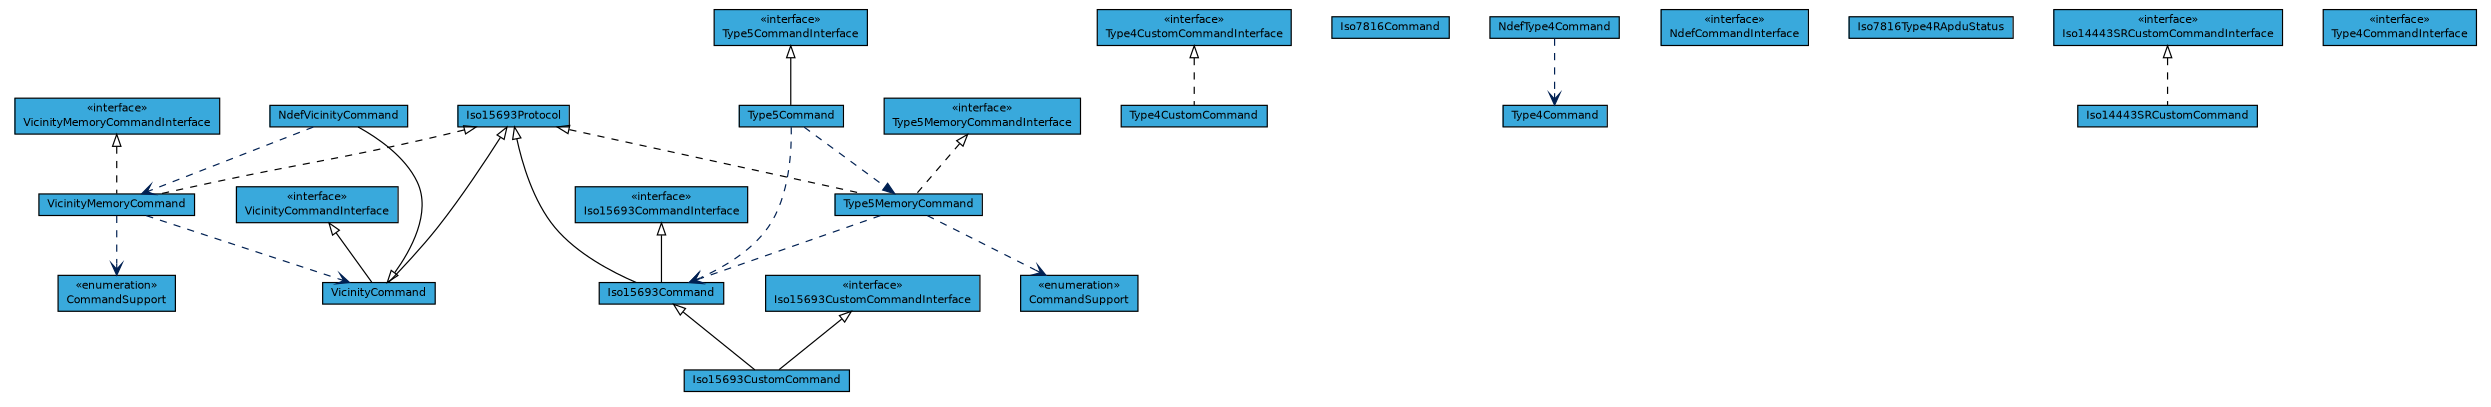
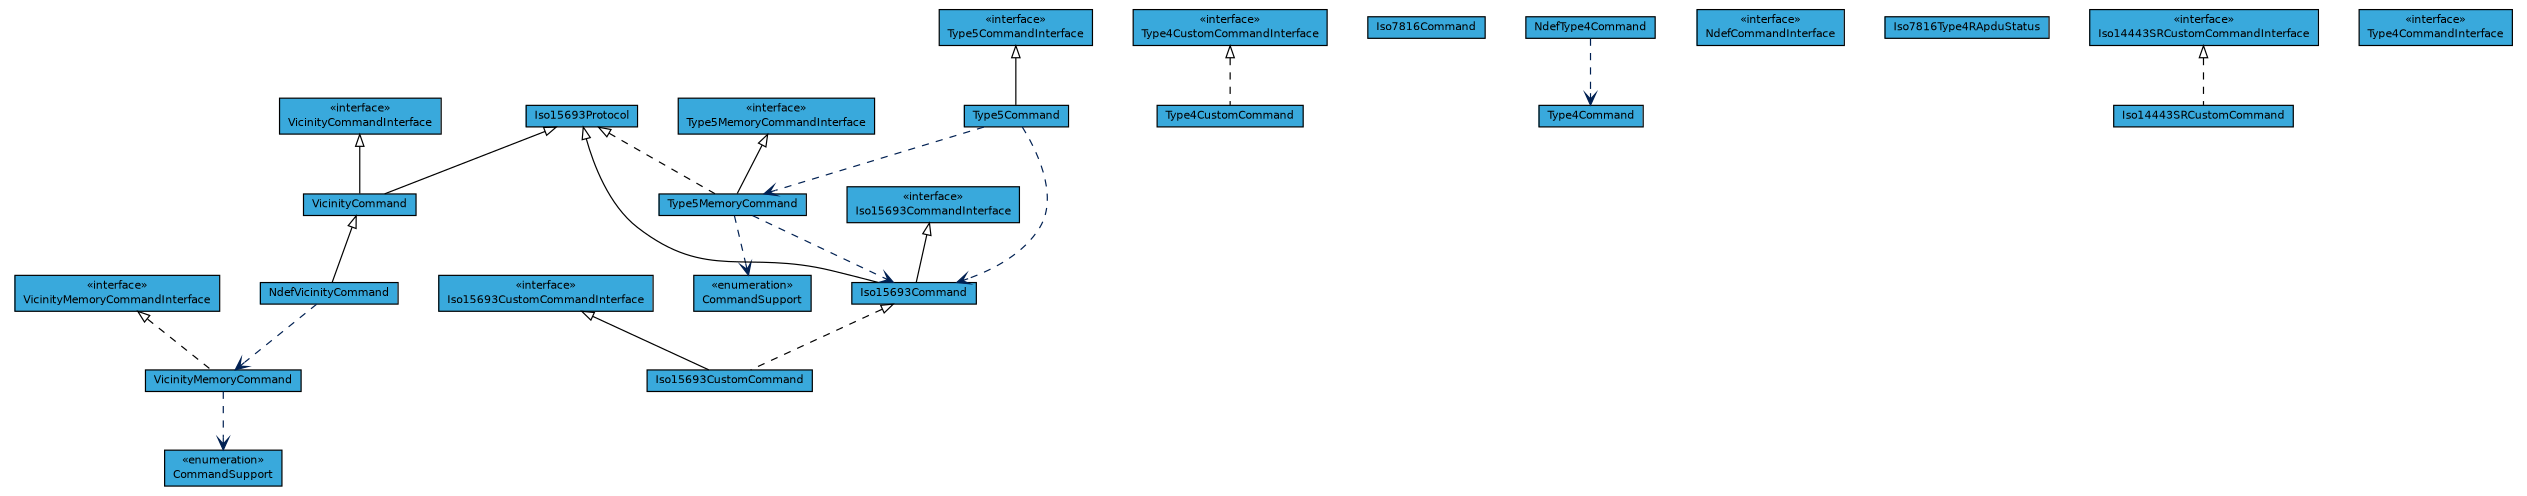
  digraph {
    nodesep=0.25
    ranksep=0.5
    node [fontcolor=black fontname=Helvetica fontsize=9.0 shape=plaintext]
    edge [fontname=Helvetica fontsize=10 headport=p labelfontname=Helvetica labelfontsize=10 style=dashed tailport=p arrowtail=empty dir=back]
    n1 [label=<<table title="com.st.st25sdk.command.NdefVicinityCommand" border="0" cellborder="1" cellspacing="0" cellpadding="2" port="p" bgcolor="#39a9dc" href="./NdefVicinityCommand.html"> 		<tr><td><table border="0" cellspacing="0" cellpadding="1"> <tr><td align="center" balign="center"> NdefVicinityCommand </td></tr> 		</table></td></tr> 		</table>>]
    n2 [label=<<table title="com.st.st25sdk.command.VicinityMemoryCommand" border="0" cellborder="1" cellspacing="0" cellpadding="2" port="p" bgcolor="#39a9dc" href="./VicinityMemoryCommand.html"> 		<tr><td><table border="0" cellspacing="0" cellpadding="1"> <tr><td align="center" balign="center"> VicinityMemoryCommand </td></tr> 		</table></td></tr> 		</table>>]
    n3 [label=<<table title="com.st.st25sdk.command.VicinityCommand" border="0" cellborder="1" cellspacing="0" cellpadding="2" port="p" bgcolor="#39a9dc" href="./VicinityCommand.html"> 		<tr><td><table border="0" cellspacing="0" cellpadding="1"> <tr><td align="center" balign="center"> VicinityCommand </td></tr> 		</table></td></tr> 		</table>>]
    n4 [label=<<table title="com.st.st25sdk.command.VicinityMemoryCommand.CommandSupport" border="0" cellborder="1" cellspacing="0" cellpadding="2" port="p" bgcolor="#39a9dc" href="./VicinityMemoryCommand.CommandSupport.html"> 		<tr><td><table border="0" cellspacing="0" cellpadding="1"> <tr><td align="center" balign="center"> &#171;enumeration&#187; </td></tr> <tr><td align="center" balign="center"> CommandSupport </td></tr> 		</table></td></tr> 		</table>>]
    n5 [label=<<table title="com.st.st25sdk.command.Type4CustomCommand" border="0" cellborder="1" cellspacing="0" cellpadding="2" port="p" bgcolor="#39a9dc" href="./Type4CustomCommand.html"> 		<tr><td><table border="0" cellspacing="0" cellpadding="1"> <tr><td align="center" balign="center"> Type4CustomCommand </td></tr> 		</table></td></tr> 		</table>>]
    n6 [label=<<table title="com.st.st25sdk.command.Iso7816Command" border="0" cellborder="1" cellspacing="0" cellpadding="2" port="p" bgcolor="#39a9dc" href="./Iso7816Command.html"> 		<tr><td><table border="0" cellspacing="0" cellpadding="1"> <tr><td align="center" balign="center"> Iso7816Command </td></tr> 		</table></td></tr> 		</table>>]
    n7 [label=<<table title="com.st.st25sdk.command.Type5CommandInterface" border="0" cellborder="1" cellspacing="0" cellpadding="2" port="p" bgcolor="#39a9dc" href="./Type5CommandInterface.html"> 		<tr><td><table border="0" cellspacing="0" cellpadding="1"> <tr><td align="center" balign="center"> &#171;interface&#187; </td></tr> <tr><td align="center" balign="center"> Type5CommandInterface </td></tr> 		</table></td></tr> 		</table>>]
    n8 [label=<<table title="com.st.st25sdk.command.Type5Command" border="0" cellborder="1" cellspacing="0" cellpadding="2" port="p" bgcolor="#39a9dc" href="./Type5Command.html"> 		<tr><td><table border="0" cellspacing="0" cellpadding="1"> <tr><td align="center" balign="center"> Type5Command </td></tr> 		</table></td></tr> 		</table>>]
    n9 [label=<<table title="com.st.st25sdk.command.Type5MemoryCommand" border="0" cellborder="1" cellspacing="0" cellpadding="2" port="p" bgcolor="#39a9dc" href="./Type5MemoryCommand.html"> 		<tr><td><table border="0" cellspacing="0" cellpadding="1"> <tr><td align="center" balign="center"> Type5MemoryCommand </td></tr> 		</table></td></tr> 		</table>>]
    n10 [label=<<table title="com.st.st25sdk.command.Iso15693Command" border="0" cellborder="1" cellspacing="0" cellpadding="2" port="p" bgcolor="#39a9dc" href="./Iso15693Command.html"> 		<tr><td><table border="0" cellspacing="0" cellpadding="1"> <tr><td align="center" balign="center"> Iso15693Command </td></tr> 		</table></td></tr> 		</table>>]
    n11 [label=<<table title="com.st.st25sdk.command.Type5MemoryCommandInterface" border="0" cellborder="1" cellspacing="0" cellpadding="2" port="p" bgcolor="#39a9dc" href="./Type5MemoryCommandInterface.html"> 		<tr><td><table border="0" cellspacing="0" cellpadding="1"> <tr><td align="center" balign="center"> &#171;interface&#187; </td></tr> <tr><td align="center" balign="center"> Type5MemoryCommandInterface </td></tr> 		</table></td></tr> 		</table>>]
    n12 [label=<<table title="com.st.st25sdk.command.Type5MemoryCommand.CommandSupport" border="0" cellborder="1" cellspacing="0" cellpadding="2" port="p" bgcolor="#39a9dc" href="./Type5MemoryCommand.CommandSupport.html"> 		<tr><td><table border="0" cellspacing="0" cellpadding="1"> <tr><td align="center" balign="center"> &#171;enumeration&#187; </td></tr> <tr><td align="center" balign="center"> CommandSupport </td></tr> 		</table></td></tr> 		</table>>]
    n13 [label=<<table title="com.st.st25sdk.command.NdefType4Command" border="0" cellborder="1" cellspacing="0" cellpadding="2" port="p" bgcolor="#39a9dc" href="./NdefType4Command.html"> 		<tr><td><table border="0" cellspacing="0" cellpadding="1"> <tr><td align="center" balign="center"> NdefType4Command </td></tr> 		</table></td></tr> 		</table>>]
    n14 [label=<<table title="com.st.st25sdk.command.Type4Command" border="0" cellborder="1" cellspacing="0" cellpadding="2" port="p" bgcolor="#39a9dc" href="./Type4Command.html"> 		<tr><td><table border="0" cellspacing="0" cellpadding="1"> <tr><td align="center" balign="center"> Type4Command </td></tr> 		</table></td></tr> 		</table>>]
    n15 [label=<<table title="com.st.st25sdk.command.Iso15693CustomCommand" border="0" cellborder="1" cellspacing="0" cellpadding="2" port="p" bgcolor="#39a9dc" href="./Iso15693CustomCommand.html"> 		<tr><td><table border="0" cellspacing="0" cellpadding="1"> <tr><td align="center" balign="center"> Iso15693CustomCommand </td></tr> 		</table></td></tr> 		</table>>]
    n16 [label=<<table title="com.st.st25sdk.command.VicinityMemoryCommandInterface" border="0" cellborder="1" cellspacing="0" cellpadding="2" port="p" bgcolor="#39a9dc" href="./VicinityMemoryCommandInterface.html"> 		<tr><td><table border="0" cellspacing="0" cellpadding="1"> <tr><td align="center" balign="center"> &#171;interface&#187; </td></tr> <tr><td align="center" balign="center"> VicinityMemoryCommandInterface </td></tr> 		</table></td></tr> 		</table>>]
    n17 [label=<<table title="com.st.st25sdk.command.NdefCommandInterface" border="0" cellborder="1" cellspacing="0" cellpadding="2" port="p" bgcolor="#39a9dc" href="./NdefCommandInterface.html"> 		<tr><td><table border="0" cellspacing="0" cellpadding="1"> <tr><td align="center" balign="center"> &#171;interface&#187; </td></tr> <tr><td align="center" balign="center"> NdefCommandInterface </td></tr> 		</table></td></tr> 		</table>>]
    n18 [label=<<table title="com.st.st25sdk.command.Type4CustomCommandInterface" border="0" cellborder="1" cellspacing="0" cellpadding="2" port="p" bgcolor="#39a9dc" href="./Type4CustomCommandInterface.html"> 		<tr><td><table border="0" cellspacing="0" cellpadding="1"> <tr><td align="center" balign="center"> &#171;interface&#187; </td></tr> <tr><td align="center" balign="center"> Type4CustomCommandInterface </td></tr> 		</table></td></tr> 		</table>>]
    n19 [label=<<table title="com.st.st25sdk.command.VicinityCommandInterface" border="0" cellborder="1" cellspacing="0" cellpadding="2" port="p" bgcolor="#39a9dc" href="./VicinityCommandInterface.html"> 		<tr><td><table border="0" cellspacing="0" cellpadding="1"> <tr><td align="center" balign="center"> &#171;interface&#187; </td></tr> <tr><td align="center" balign="center"> VicinityCommandInterface </td></tr> 		</table></td></tr> 		</table>>]
    n20 [label=<<table title="com.st.st25sdk.command.Iso15693CustomCommandInterface" border="0" cellborder="1" cellspacing="0" cellpadding="2" port="p" bgcolor="#39a9dc" href="./Iso15693CustomCommandInterface.html"> 		<tr><td><table border="0" cellspacing="0" cellpadding="1"> <tr><td align="center" balign="center"> &#171;interface&#187; </td></tr> <tr><td align="center" balign="center"> Iso15693CustomCommandInterface </td></tr> 		</table></td></tr> 		</table>>]
    n21 [label=<<table title="com.st.st25sdk.command.Iso7816Type4RApduStatus" border="0" cellborder="1" cellspacing="0" cellpadding="2" port="p" bgcolor="#39a9dc" href="./Iso7816Type4RApduStatus.html"> 		<tr><td><table border="0" cellspacing="0" cellpadding="1"> <tr><td align="center" balign="center"> Iso7816Type4RApduStatus </td></tr> 		</table></td></tr> 		</table>>]
    n22 [label=<<table title="com.st.st25sdk.command.Iso15693CommandInterface" border="0" cellborder="1" cellspacing="0" cellpadding="2" port="p" bgcolor="#39a9dc" href="./Iso15693CommandInterface.html"> 		<tr><td><table border="0" cellspacing="0" cellpadding="1"> <tr><td align="center" balign="center"> &#171;interface&#187; </td></tr> <tr><td align="center" balign="center"> Iso15693CommandInterface </td></tr> 		</table></td></tr> 		</table>>]
    n23 [label=<<table title="com.st.st25sdk.command.Iso14443SRCustomCommandInterface" border="0" cellborder="1" cellspacing="0" cellpadding="2" port="p" bgcolor="#39a9dc" href="./Iso14443SRCustomCommandInterface.html"> 		<tr><td><table border="0" cellspacing="0" cellpadding="1"> <tr><td align="center" balign="center"> &#171;interface&#187; </td></tr> <tr><td align="center" balign="center"> Iso14443SRCustomCommandInterface </td></tr> 		</table></td></tr> 		</table>>]
    n24 [label=<<table title="com.st.st25sdk.command.Iso14443SRCustomCommand" border="0" cellborder="1" cellspacing="0" cellpadding="2" port="p" bgcolor="#39a9dc" href="./Iso14443SRCustomCommand.html"> 		<tr><td><table border="0" cellspacing="0" cellpadding="1"> <tr><td align="center" balign="center"> Iso14443SRCustomCommand </td></tr> 		</table></td></tr> 		</table>>]
    n25 [label=<<table title="com.st.st25sdk.command.Type4CommandInterface" border="0" cellborder="1" cellspacing="0" cellpadding="2" port="p" bgcolor="#39a9dc" href="./Type4CommandInterface.html"> 		<tr><td><table border="0" cellspacing="0" cellpadding="1"> <tr><td align="center" balign="center"> &#171;interface&#187; </td></tr> <tr><td align="center" balign="center"> Type4CommandInterface </td></tr> 		</table></td></tr> 		</table>>]
    n26 [label=<<table title="com.st.st25sdk.command.Iso15693Protocol" border="0" cellborder="1" cellspacing="0" cellpadding="2" port="p" bgcolor="#39a9dc" href="./Iso15693Protocol.html"> 		<tr><td><table border="0" cellspacing="0" cellpadding="1"> <tr><td align="center" balign="center"> Iso15693Protocol </td></tr> 		</table></td></tr> 		</table>>]
    n1 -> n2 [arrowhead=open color="#002052" fontcolor="#002052" fontsize=10.0 arrowtail="" dir=""]
-   n2 -> n3 [arrowhead=open color="#002052" fontcolor="#002052" fontsize=10.0 arrowtail="" dir=""]
    n2 -> n4 [arrowhead=open color="#002052" fontcolor="#002052" fontsize=10.0 arrowtail="" dir=""]
    n3 -> n1 [style=solid]
    n7 -> n8 [style=solid]
-   n8 -> n9 [arrowhead=normal color="#002052" fontcolor="#002052" fontsize=10.0 arrowtail="" dir=""]
+   n8 -> n9 [arrowhead=open color="#002052" fontcolor="#002052" fontsize=10.0 arrowtail="" dir=""]
    n8 -> n10 [arrowhead=open color="#002052" fontcolor="#002052" fontsize=10.0 arrowtail="" dir=""]
    n9 -> n10 [arrowhead=open color="#002052" fontcolor="#002052" fontsize=10.0 arrowtail="" dir=""]
    n9 -> n12 [arrowhead=open color="#002052" fontcolor="#002052" fontsize=10.0 arrowtail="" dir=""]
-   n10 -> n15 [style=solid]
-   n11 -> n9
+   n10 -> n15
+   n11 -> n9 [style=solid]
    n13 -> n14 [arrowhead=open color="#002052" fontcolor="#002052" fontsize=10.0 arrowtail="" dir=""]
    n16 -> n2
    n18 -> n5
    n19 -> n3 [style=solid]
    n20 -> n15 [style=solid]
    n22 -> n10 [style=solid]
    n23 -> n24
-   n26 -> n2
    n26 -> n3 [style=solid]
    n26 -> n9
    n26 -> n10 [style=solid]
  }
